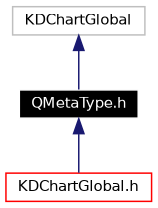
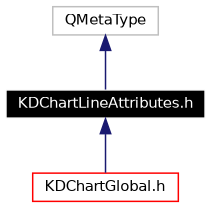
  digraph {
    node [fontname=Helvetica fontsize=10 shape=record]
    edge [color=midnightblue dir=back fontname=Helvetica fontsize=10 labelfontname=Helvetica labelfontsize=10 style=solid]
-   n1 [color=white fillcolor=black fontcolor=white height=0.2 label="QMetaType.h" style=filled width=0.4]
+   n1 [color=white fillcolor=black fontcolor=white height=0.2 label="KDChartLineAttributes.h" style=filled width=0.4]
    n2 [color=red height=0.2 label="KDChartGlobal.h" width=0.4]
-   n3 [color=grey75 height=0.2 label=KDChartGlobal width=0.4]
+   n3 [color=grey75 height=0.2 label=QMetaType width=0.4]
    n1 -> n2
    n3 -> n1
  }
